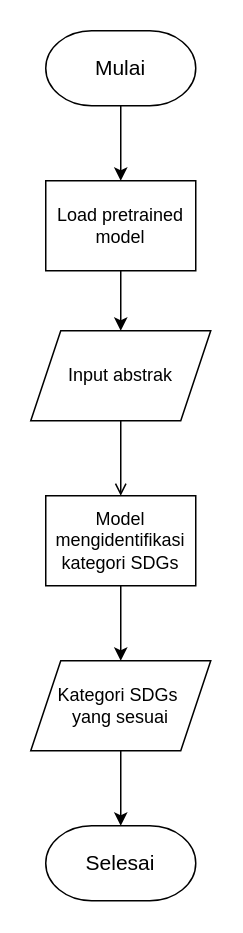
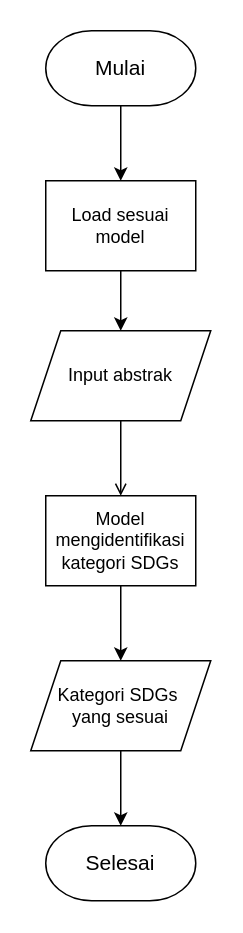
  <mxCell id="0" />
  <mxCell id="1" parent="0" />
  <mxCell id="2" value="" style="edgeStyle=orthogonalEdgeStyle;rounded=0;orthogonalLoop=1;jettySize=auto;html=1;" edge="1" parent="1" source="3" target="5"><mxGeometry relative="1" as="geometry" /></mxCell>
  <mxCell id="3" value="Mulai" style="html=1;shape=mxgraph.flowchart.terminator;whiteSpace=wrap;fontSize=14;" vertex="1" parent="1"><mxGeometry x="30" y="20" width="100" height="50" as="geometry" /></mxCell>
  <mxCell id="4" value="" style="edgeStyle=orthogonalEdgeStyle;rounded=0;orthogonalLoop=1;jettySize=auto;html=1;" edge="1" parent="1" source="5" target="9"><mxGeometry relative="1" as="geometry" /></mxCell>
- <mxCell id="5" value="Load pretrained model" style="rounded=0;whiteSpace=wrap;html=1;" vertex="1" parent="1"><mxGeometry x="30" y="120" width="100" height="60" as="geometry" /></mxCell>
+ <mxCell id="5" value="Load sesuai model" style="rounded=0;whiteSpace=wrap;html=1;" vertex="1" parent="1"><mxGeometry x="30" y="120" width="100" height="60" as="geometry" /></mxCell>
  <mxCell id="6" value="" style="edgeStyle=orthogonalEdgeStyle;rounded=0;orthogonalLoop=1;jettySize=auto;html=1;" edge="1" parent="1" source="7" target="11"><mxGeometry relative="1" as="geometry" /></mxCell>
  <mxCell id="7" value="Model mengidentifikasi kategori SDGs" style="rounded=0;whiteSpace=wrap;html=1;" vertex="1" parent="1"><mxGeometry x="30" y="330" width="100" height="60" as="geometry" /></mxCell>
  <mxCell id="8" value="" style="edgeStyle=orthogonalEdgeStyle;rounded=0;orthogonalLoop=1;jettySize=auto;html=1;endArrow=open;" edge="1" parent="1" source="9" target="7"><mxGeometry relative="1" as="geometry" /></mxCell>
  <mxCell id="9" value="Input abstrak" style="shape=parallelogram;perimeter=parallelogramPerimeter;whiteSpace=wrap;html=1;fixedSize=1;" vertex="1" parent="1"><mxGeometry x="20" y="220" width="120" height="60" as="geometry" /></mxCell>
  <mxCell id="10" value="" style="edgeStyle=orthogonalEdgeStyle;rounded=0;orthogonalLoop=1;jettySize=auto;html=1;" edge="1" parent="1" source="11" target="12"><mxGeometry relative="1" as="geometry" /></mxCell>
  <mxCell id="11" value="Kategori SDGs&amp;nbsp;&lt;div&gt;yang sesuai&lt;/div&gt;" style="shape=parallelogram;perimeter=parallelogramPerimeter;whiteSpace=wrap;html=1;fixedSize=1;" vertex="1" parent="1"><mxGeometry x="20" y="440" width="120" height="60" as="geometry" /></mxCell>
  <mxCell id="12" value="Selesai" style="html=1;shape=mxgraph.flowchart.terminator;whiteSpace=wrap;fontSize=14;" vertex="1" parent="1"><mxGeometry x="30" y="550" width="100" height="50" as="geometry" /></mxCell>
